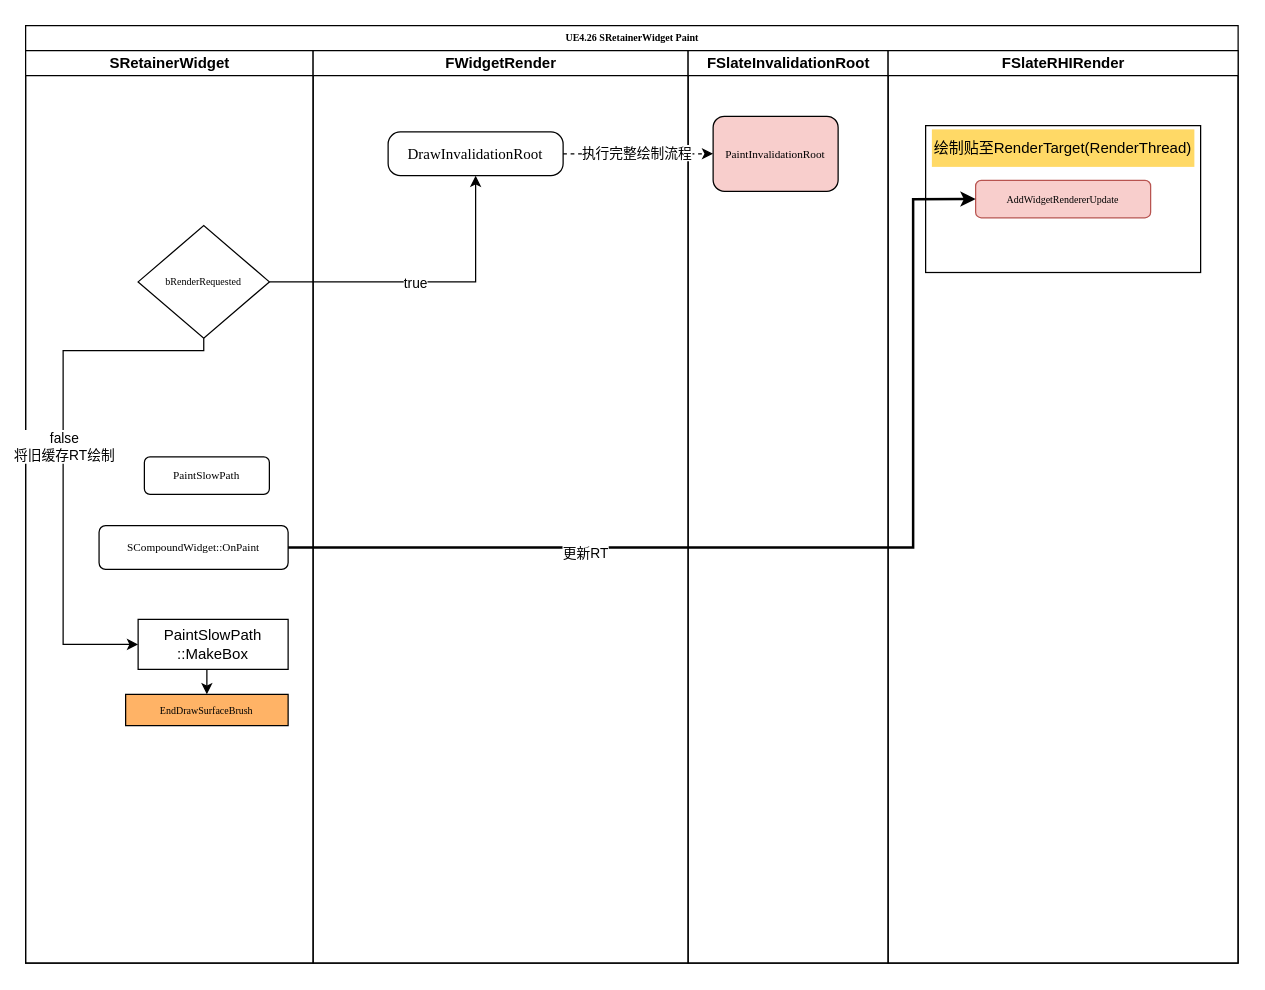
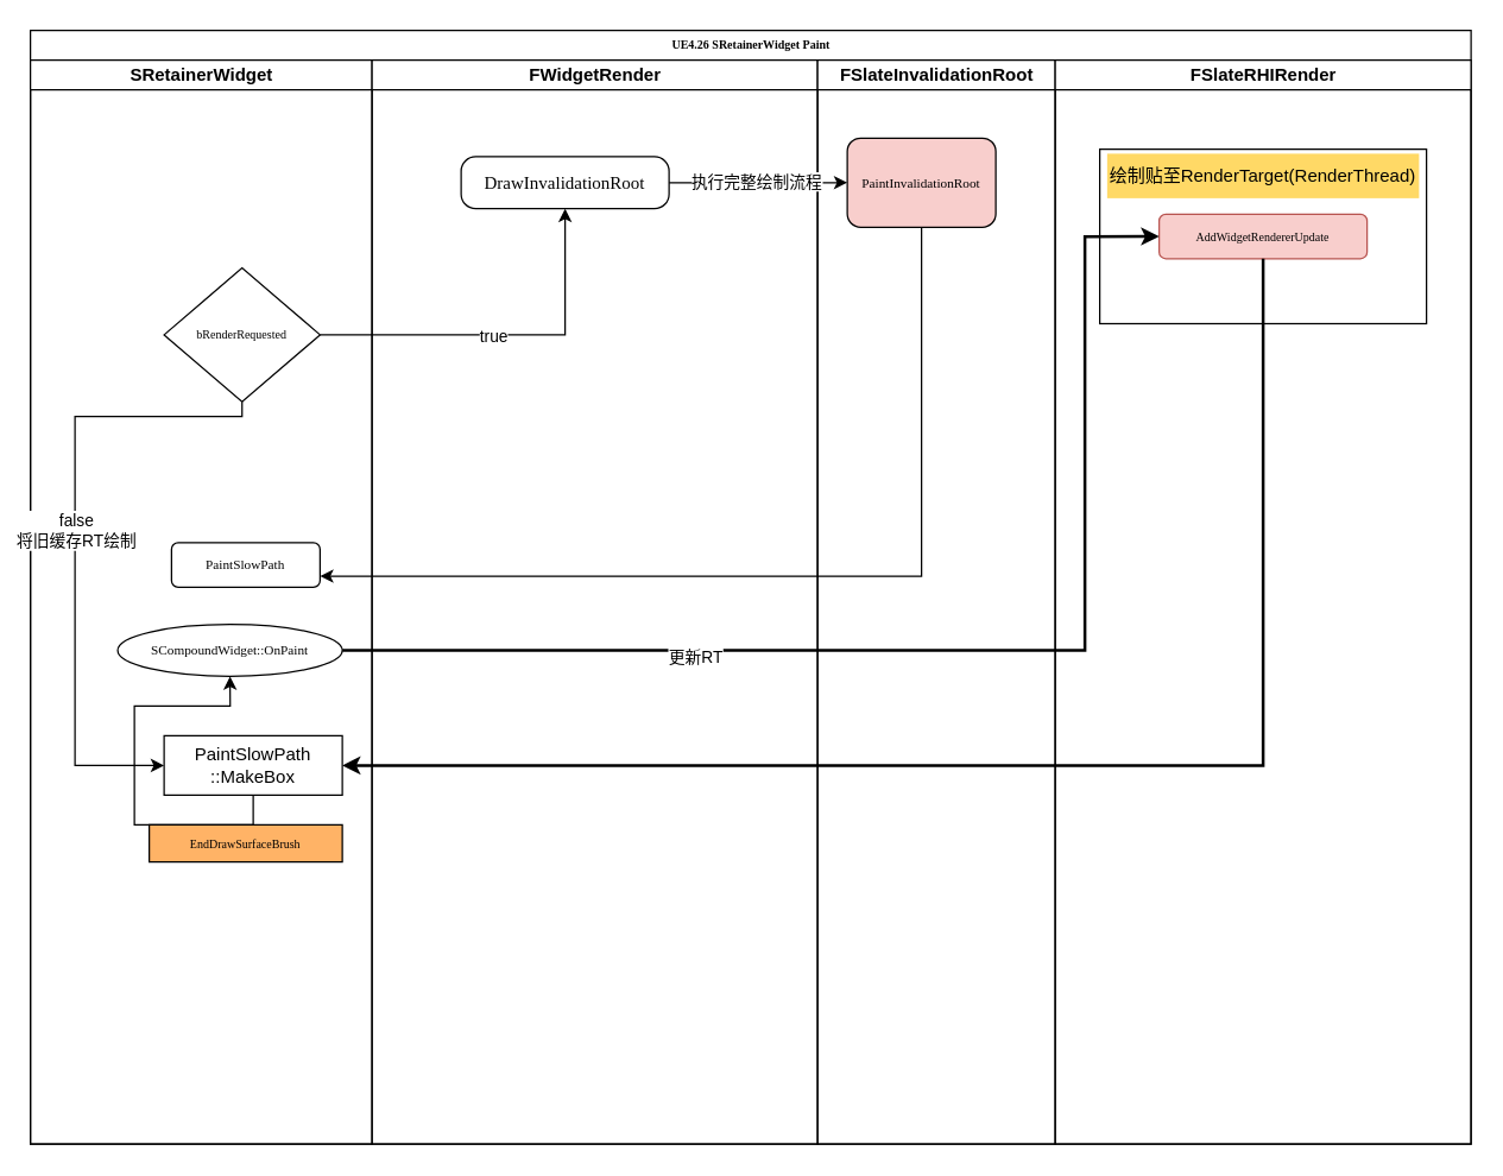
  <mxCell id="0" />
  <mxCell id="1" parent="0" />
  <mxCell id="2" value="UE4.26 SRetainerWidget Paint" style="swimlane;html=1;childLayout=stackLayout;startSize=20;rounded=0;shadow=0;labelBackgroundColor=none;strokeWidth=1;fontFamily=Verdana;fontSize=8;align=center;" parent="1" vertex="1"><mxGeometry x="20" y="20" width="970" height="750" as="geometry" /></mxCell>
  <mxCell id="3" value="SRetainerWidget" style="swimlane;html=1;startSize=20;" parent="2" vertex="1"><mxGeometry y="20" width="230" height="730" as="geometry" /></mxCell>
  <mxCell id="4" value="bRenderRequested" style="rhombus;whiteSpace=wrap;html=1;fontSize=8;fontFamily=Verdana;rounded=1;shadow=0;labelBackgroundColor=none;strokeWidth=1;arcSize=0;" vertex="1" parent="3"><mxGeometry x="90" y="140" width="105" height="90" as="geometry" /></mxCell>
  <mxCell id="5" value="&lt;p&gt;&lt;font style=&quot;font-size: 9px;&quot;&gt;PaintSlowPath&lt;/font&gt;&lt;/p&gt;" style="rounded=1;whiteSpace=wrap;html=1;shadow=0;labelBackgroundColor=none;strokeWidth=1;fontFamily=Verdana;fontSize=8;align=center;" vertex="1" parent="3"><mxGeometry x="95" y="325" width="100" height="30" as="geometry" /></mxCell>
- <mxCell id="6" value="&lt;font face=&quot;Verdana&quot; style=&quot;font-size: 9px;&quot;&gt;SCompoundWidget::OnPaint&lt;/font&gt;" style="rounded=1;whiteSpace=wrap;html=1;shadow=0;labelBackgroundColor=none;strokeWidth=1;fontFamily=Verdana;fontSize=8;align=center;" vertex="1" parent="3"><mxGeometry x="58.75" y="380" width="151.25" height="35" as="geometry" /></mxCell>
+ <mxCell id="6" value="&lt;font face=&quot;Verdana&quot; style=&quot;font-size: 9px;&quot;&gt;SCompoundWidget::OnPaint&lt;/font&gt;" style="ellipse;whiteSpace=wrap;html=1;shadow=0;labelBackgroundColor=none;strokeWidth=1;fontFamily=Verdana;fontSize=8;align=center;" vertex="1" parent="3"><mxGeometry x="58.75" y="380" width="151.25" height="35" as="geometry" /></mxCell>
  <mxCell id="7" value="EndDrawSurfaceBrush" style="whiteSpace=wrap;html=1;shadow=0;labelBackgroundColor=none;strokeWidth=1;fontFamily=Verdana;fontSize=8;align=center;fillColor=#FFB366;rounded=0;" parent="3" vertex="1"><mxGeometry x="80" y="515" width="130" height="25" as="geometry" /></mxCell>
  <mxCell id="8" style="edgeStyle=orthogonalEdgeStyle;rounded=0;orthogonalLoop=1;jettySize=auto;html=1;exitX=0.5;exitY=1;exitDx=0;exitDy=0;entryX=0;entryY=0.5;entryDx=0;entryDy=0;" edge="1" parent="3" source="4" target="11"><mxGeometry relative="1" as="geometry"><Array as="points"><mxPoint x="143" y="240" /><mxPoint x="30" y="240" /><mxPoint x="30" y="475" /></Array></mxGeometry></mxCell>
  <mxCell id="9" value="false&lt;div&gt;将旧缓存RT绘制&lt;/div&gt;" style="edgeLabel;html=1;align=center;verticalAlign=middle;resizable=0;points=[];" vertex="1" connectable="0" parent="8"><mxGeometry x="-0.045" relative="1" as="geometry"><mxPoint as="offset" /></mxGeometry></mxCell>
- <mxCell id="10" style="edgeStyle=orthogonalEdgeStyle;rounded=0;orthogonalLoop=1;jettySize=auto;html=1;exitX=0.5;exitY=1;exitDx=0;exitDy=0;entryX=0.5;entryY=0;entryDx=0;entryDy=0;" edge="1" parent="3" source="11" target="7"><mxGeometry relative="1" as="geometry" /></mxCell>
+ <mxCell id="10" style="edgeStyle=orthogonalEdgeStyle;rounded=0;orthogonalLoop=1;jettySize=auto;html=1;exitX=0.5;exitY=1;exitDx=0;exitDy=0;" edge="1" parent="3" source="11" target="6"><mxGeometry relative="1" as="geometry" /></mxCell>
  <mxCell id="11" value="PaintSlowPath&lt;div&gt;::MakeBox&lt;/div&gt;" style="whiteSpace=wrap;html=1;" vertex="1" parent="3"><mxGeometry x="90" y="455" width="120" height="40" as="geometry" /></mxCell>
  <mxCell id="12" value="FWidgetRender" style="swimlane;html=1;startSize=20;" parent="2" vertex="1"><mxGeometry x="230" y="20" width="300" height="730" as="geometry" /></mxCell>
  <mxCell id="13" value="&lt;span style=&quot;font-size: 12px;&quot;&gt;DrawInvalidationRoot&lt;/span&gt;" style="rounded=1;whiteSpace=wrap;html=1;shadow=0;labelBackgroundColor=none;strokeWidth=1;fontFamily=Verdana;fontSize=8;align=center;arcSize=28;" parent="12" vertex="1"><mxGeometry x="60" y="65" width="140" height="35" as="geometry" /></mxCell>
  <mxCell id="14" value="FSlateInvalidationRoot" style="swimlane;html=1;startSize=20;" parent="2" vertex="1"><mxGeometry x="530" y="20" width="160" height="730" as="geometry" /></mxCell>
  <mxCell id="15" value="&lt;font style=&quot;font-size: 9px;&quot;&gt;PaintInvalidationRoot&lt;/font&gt;" style="rounded=1;whiteSpace=wrap;html=1;shadow=0;labelBackgroundColor=none;strokeWidth=1;fontFamily=Verdana;fontSize=8;align=center;fillColor=#f8cecc;" parent="14" vertex="1"><mxGeometry x="20" y="52.5" width="100" height="60" as="geometry" /></mxCell>
  <mxCell id="16" value="FSlateRHIRender" style="swimlane;html=1;startSize=20;" parent="2" vertex="1"><mxGeometry x="690" y="20" width="280" height="730" as="geometry"><mxRectangle x="480" y="20" width="40" height="730" as="alternateBounds" /></mxGeometry></mxCell>
  <mxCell id="17" value="" style="whiteSpace=wrap;html=1;align=center;" vertex="1" parent="16"><mxGeometry x="30" y="60" width="220" height="117.5" as="geometry" /></mxCell>
  <mxCell id="18" value="AddWidgetRendererUpdate" style="rounded=1;whiteSpace=wrap;html=1;shadow=0;labelBackgroundColor=none;strokeWidth=1;fontFamily=Verdana;fontSize=8;align=center;fillColor=#f8cecc;strokeColor=#b85450;" vertex="1" parent="16"><mxGeometry x="70" y="103.75" width="140" height="30" as="geometry" /></mxCell>
  <mxCell id="19" value="绘制贴至RenderTarget(RenderThread)" style="text;html=1;align=center;verticalAlign=middle;whiteSpace=wrap;rounded=0;fillColor=#FFD966;" vertex="1" parent="16"><mxGeometry x="35" y="63" width="210" height="30" as="geometry" /></mxCell>
  <mxCell id="20" style="edgeStyle=orthogonalEdgeStyle;rounded=0;orthogonalLoop=1;jettySize=auto;html=1;exitX=1;exitY=0.5;exitDx=0;exitDy=0;" edge="1" parent="2" source="4" target="13"><mxGeometry relative="1" as="geometry" /></mxCell>
  <mxCell id="21" value="true" style="edgeLabel;html=1;align=center;verticalAlign=middle;resizable=0;points=[];" vertex="1" connectable="0" parent="20"><mxGeometry x="-0.078" relative="1" as="geometry"><mxPoint x="1" as="offset" /></mxGeometry></mxCell>
- <mxCell id="22" style="edgeStyle=orthogonalEdgeStyle;rounded=0;orthogonalLoop=1;jettySize=auto;html=1;exitX=1;exitY=0.5;exitDx=0;exitDy=0;entryX=0;entryY=0.5;entryDx=0;entryDy=0;dashed=1;" edge="1" parent="2" source="13" target="15"><mxGeometry relative="1" as="geometry" /></mxCell>
+ <mxCell id="22" style="edgeStyle=orthogonalEdgeStyle;rounded=0;orthogonalLoop=1;jettySize=auto;html=1;exitX=1;exitY=0.5;exitDx=0;exitDy=0;entryX=0;entryY=0.5;entryDx=0;entryDy=0;" edge="1" parent="2" source="13" target="15"><mxGeometry relative="1" as="geometry" /></mxCell>
  <mxCell id="23" value="执行完整绘制流程" style="edgeLabel;html=1;align=center;verticalAlign=middle;resizable=0;points=[];" vertex="1" connectable="0" parent="22"><mxGeometry x="-0.028" y="1" relative="1" as="geometry"><mxPoint as="offset" /></mxGeometry></mxCell>
+ <mxCell id="24" style="edgeStyle=orthogonalEdgeStyle;rounded=0;orthogonalLoop=1;jettySize=auto;html=1;exitX=0.5;exitY=1;exitDx=0;exitDy=0;entryX=1;entryY=0.75;entryDx=0;entryDy=0;" edge="1" parent="2" source="15" target="5"><mxGeometry relative="1" as="geometry" /></mxCell>
+ <mxCell id="25" style="edgeStyle=orthogonalEdgeStyle;rounded=0;orthogonalLoop=1;jettySize=auto;html=1;exitX=0.5;exitY=1;exitDx=0;exitDy=0;entryX=1;entryY=0.5;entryDx=0;entryDy=0;strokeWidth=2;" edge="1" parent="2" source="18" target="11"><mxGeometry relative="1" as="geometry" /></mxCell>
  <mxCell id="26" style="edgeStyle=orthogonalEdgeStyle;rounded=0;orthogonalLoop=1;jettySize=auto;html=1;exitX=1;exitY=0.5;exitDx=0;exitDy=0;entryX=0;entryY=0.5;entryDx=0;entryDy=0;fontStyle=1;strokeWidth=2;" edge="1" parent="2" source="6" target="18"><mxGeometry relative="1" as="geometry"><Array as="points"><mxPoint x="710" y="418" /><mxPoint x="710" y="139" /></Array></mxGeometry></mxCell>
  <mxCell id="27" value="更新RT" style="edgeLabel;html=1;align=center;verticalAlign=middle;resizable=0;points=[];" vertex="1" connectable="0" parent="26"><mxGeometry x="-0.426" y="-4" relative="1" as="geometry"><mxPoint x="-1" as="offset" /></mxGeometry></mxCell>
